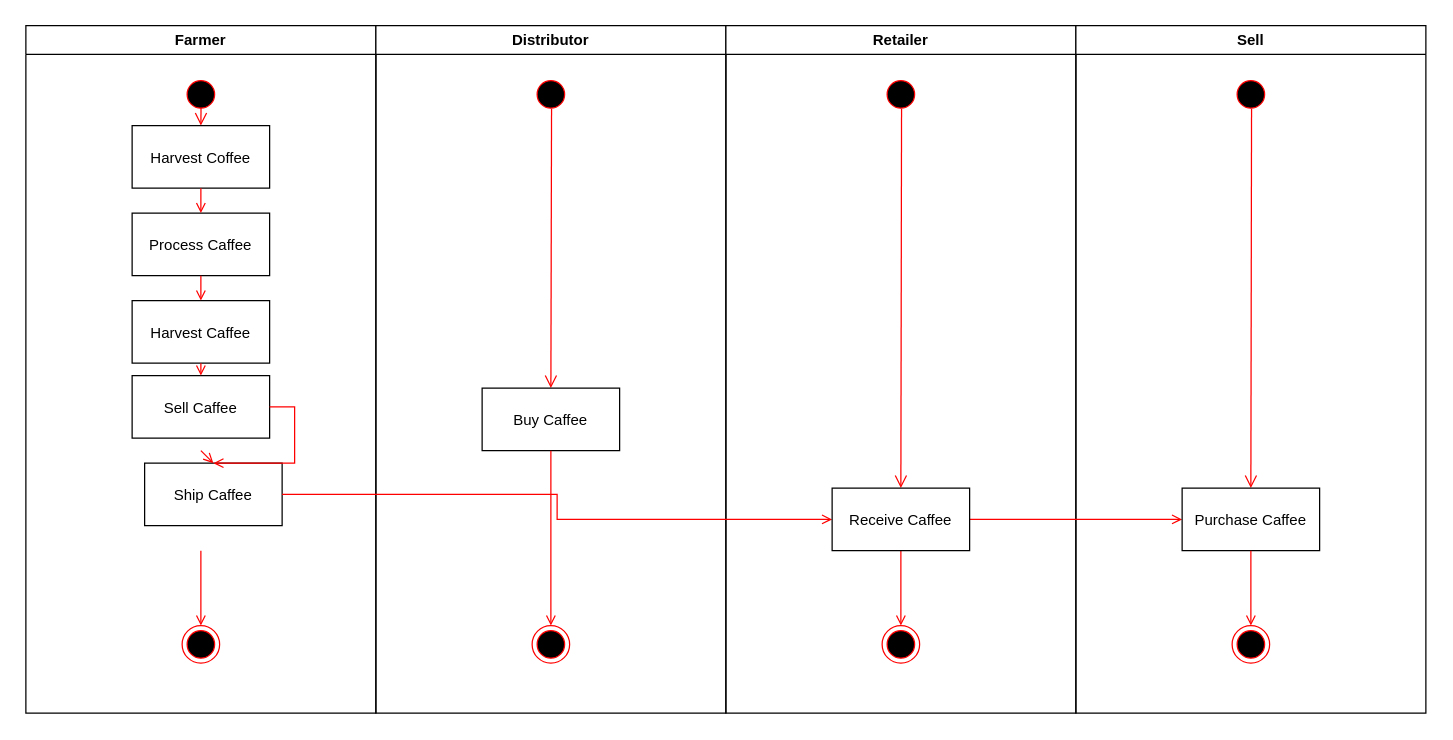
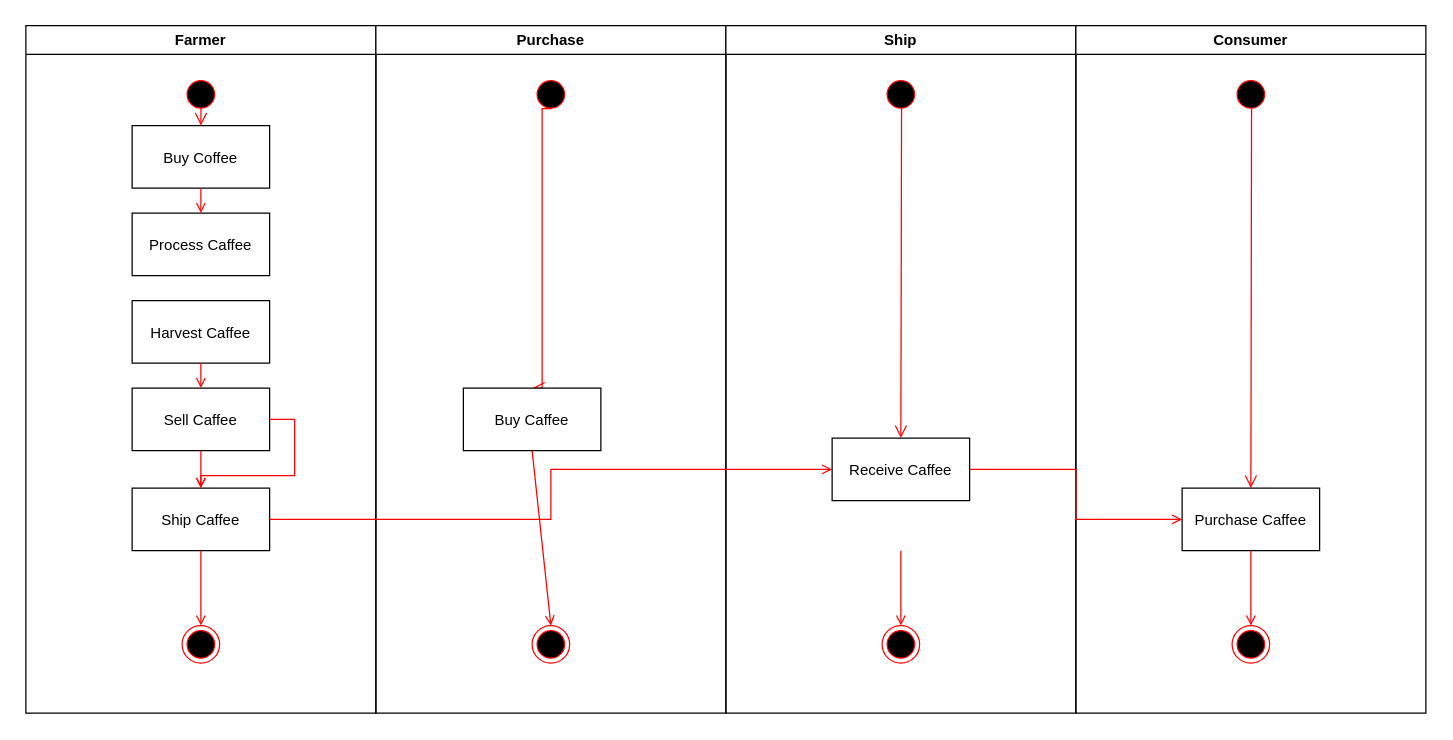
  <mxCell id="0" />
  <mxCell id="1" parent="0" />
  <mxCell id="2" value="Farmer" style="swimlane;whiteSpace=wrap" parent="1" vertex="1"><mxGeometry x="20" y="20" width="280" height="550" as="geometry" /></mxCell>
  <mxCell id="3" value="Process Caffee" style="fontStyle=0" parent="2" vertex="1"><mxGeometry x="85" y="150" width="110" height="50" as="geometry" /></mxCell>
  <mxCell id="4" value="" style="ellipse;shape=startState;fillColor=#000000;strokeColor=#ff0000;" parent="2" vertex="1"><mxGeometry x="125" y="40" width="30" height="30" as="geometry" /></mxCell>
  <mxCell id="5" value="" style="edgeStyle=elbowEdgeStyle;elbow=horizontal;verticalAlign=bottom;endArrow=open;endSize=8;strokeColor=#FF0000;endFill=1;rounded=0;exitX=0.504;exitY=0.856;exitDx=0;exitDy=0;exitPerimeter=0;" parent="2" source="4" target="6" edge="1"><mxGeometry x="125" y="40" as="geometry"><mxPoint x="140" y="110" as="targetPoint" /><mxPoint x="140" y="70" as="sourcePoint" /><Array as="points"><mxPoint x="140" y="70" /></Array></mxGeometry></mxCell>
- <mxCell id="6" value="Harvest Coffee" style="" parent="2" vertex="1"><mxGeometry x="85" y="80" width="110" height="50" as="geometry" /></mxCell>
+ <mxCell id="6" value="Buy Coffee" style="" parent="2" vertex="1"><mxGeometry x="85" y="80" width="110" height="50" as="geometry" /></mxCell>
  <mxCell id="7" value="" style="endArrow=open;strokeColor=#FF0000;endFill=1;rounded=0" parent="2" source="6" target="3" edge="1"><mxGeometry relative="1" as="geometry" /></mxCell>
  <mxCell id="8" value="Harvest Caffee" style="" parent="2" vertex="1"><mxGeometry x="85" y="220" width="110" height="50" as="geometry" /></mxCell>
- <mxCell id="9" value="" style="endArrow=open;strokeColor=#FF0000;endFill=1;rounded=0" parent="2" source="3" target="8" edge="1"><mxGeometry relative="1" as="geometry" /></mxCell>
- <mxCell id="10" value="Sell Caffee" style="" parent="2" vertex="1"><mxGeometry x="85" y="280" width="110" height="50" as="geometry" /></mxCell>
+ <mxCell id="10" value="Sell Caffee" style="" parent="2" vertex="1"><mxGeometry x="85" y="290" width="110" height="50" as="geometry" /></mxCell>
  <mxCell id="11" value="" style="endArrow=open;strokeColor=#FF0000;endFill=1;rounded=0;entryX=0.5;entryY=0;entryDx=0;entryDy=0;exitX=0.5;exitY=1;exitDx=0;exitDy=0;" parent="2" source="8" target="10" edge="1"><mxGeometry relative="1" as="geometry"><mxPoint x="150" y="210" as="sourcePoint" /><mxPoint x="200" y="240" as="targetPoint" /><Array as="points" /></mxGeometry></mxCell>
- <mxCell id="12" value="Ship Caffee" style="" parent="2" vertex="1"><mxGeometry x="95" y="350" width="110" height="50" as="geometry" /></mxCell>
+ <mxCell id="12" value="Ship Caffee" style="" parent="2" vertex="1"><mxGeometry x="85" y="370" width="110" height="50" as="geometry" /></mxCell>
  <mxCell id="13" value="" style="endArrow=open;strokeColor=#FF0000;endFill=1;rounded=0;entryX=0.5;entryY=0;entryDx=0;entryDy=0;" edge="1" parent="2" target="12"><mxGeometry relative="1" as="geometry"><mxPoint x="140" y="340" as="sourcePoint" /><mxPoint x="135" y="390" as="targetPoint" /><Array as="points" /></mxGeometry></mxCell>
  <mxCell id="14" value="" style="ellipse;html=1;shape=endState;fillColor=#000000;strokeColor=#ff0000;" vertex="1" parent="2"><mxGeometry x="125" y="480" width="30" height="30" as="geometry" /></mxCell>
  <mxCell id="15" value="" style="endArrow=open;html=1;strokeColor=#FF0000;entryX=0.5;entryY=0;entryDx=0;entryDy=0;endFill=0;" edge="1" parent="2"><mxGeometry width="50" height="50" relative="1" as="geometry"><mxPoint x="140" y="420" as="sourcePoint" /><mxPoint x="140" y="480" as="targetPoint" /></mxGeometry></mxCell>
- <mxCell id="16" value="Distributor" style="swimlane;whiteSpace=wrap;startSize=23;" parent="1" vertex="1"><mxGeometry x="300" y="20" width="280" height="550" as="geometry" /></mxCell>
+ <mxCell id="16" value="Purchase" style="swimlane;whiteSpace=wrap;startSize=23;" parent="1" vertex="1"><mxGeometry x="300" y="20" width="280" height="550" as="geometry" /></mxCell>
  <mxCell id="17" value="" style="ellipse;shape=startState;fillColor=#000000;strokeColor=#ff0000;" parent="16" vertex="1"><mxGeometry x="125" y="40" width="30" height="30" as="geometry" /></mxCell>
  <mxCell id="18" value="" style="edgeStyle=elbowEdgeStyle;elbow=horizontal;verticalAlign=bottom;endArrow=open;endSize=8;strokeColor=#FF0000;endFill=1;rounded=0;entryX=0.5;entryY=0;entryDx=0;entryDy=0;exitX=0.518;exitY=0.881;exitDx=0;exitDy=0;exitPerimeter=0;" parent="16" source="17" target="19" edge="1"><mxGeometry x="100" y="10" as="geometry"><mxPoint x="140.138" y="90.0" as="targetPoint" /></mxGeometry></mxCell>
- <mxCell id="19" value="Buy Caffee" style="" parent="16" vertex="1"><mxGeometry x="85" y="290" width="110" height="50" as="geometry" /></mxCell>
+ <mxCell id="19" value="Buy Caffee" style="" parent="16" vertex="1"><mxGeometry x="70" y="290" width="110" height="50" as="geometry" /></mxCell>
  <mxCell id="20" value="" style="ellipse;html=1;shape=endState;fillColor=#000000;strokeColor=#ff0000;" vertex="1" parent="16"><mxGeometry x="125" y="480" width="30" height="30" as="geometry" /></mxCell>
  <mxCell id="21" value="" style="endArrow=open;html=1;strokeColor=#FF0000;entryX=0.5;entryY=0;entryDx=0;entryDy=0;endFill=0;exitX=0.5;exitY=1;exitDx=0;exitDy=0;" edge="1" parent="16" source="19"><mxGeometry width="50" height="50" relative="1" as="geometry"><mxPoint x="140" y="420" as="sourcePoint" /><mxPoint x="140" y="480" as="targetPoint" /></mxGeometry></mxCell>
- <mxCell id="22" value="Retailer" style="swimlane;whiteSpace=wrap;startSize=23;" parent="1" vertex="1"><mxGeometry x="580" y="20" width="280" height="550" as="geometry" /></mxCell>
+ <mxCell id="22" value="Ship" style="swimlane;whiteSpace=wrap;startSize=23;" parent="1" vertex="1"><mxGeometry x="580" y="20" width="280" height="550" as="geometry" /></mxCell>
  <mxCell id="23" value="" style="ellipse;shape=startState;fillColor=#000000;strokeColor=#ff0000;" parent="22" vertex="1"><mxGeometry x="125" y="40" width="30" height="30" as="geometry" /></mxCell>
  <mxCell id="24" value="" style="ellipse;html=1;shape=endState;fillColor=#000000;strokeColor=#ff0000;" vertex="1" parent="22"><mxGeometry x="125" y="480" width="30" height="30" as="geometry" /></mxCell>
  <mxCell id="25" value="" style="endArrow=open;html=1;strokeColor=#FF0000;entryX=0.5;entryY=0;entryDx=0;entryDy=0;endFill=0;" edge="1" parent="22"><mxGeometry width="50" height="50" relative="1" as="geometry"><mxPoint x="140" y="420" as="sourcePoint" /><mxPoint x="140" y="480" as="targetPoint" /></mxGeometry></mxCell>
- <mxCell id="26" value="Sell" style="swimlane;whiteSpace=wrap;startSize=23;" parent="1" vertex="1"><mxGeometry x="860" y="20" width="280" height="550" as="geometry" /></mxCell>
+ <mxCell id="26" value="Consumer" style="swimlane;whiteSpace=wrap;startSize=23;" parent="1" vertex="1"><mxGeometry x="860" y="20" width="280" height="550" as="geometry" /></mxCell>
  <mxCell id="27" value="" style="ellipse;shape=startState;fillColor=#000000;strokeColor=#ff0000;" parent="26" vertex="1"><mxGeometry x="125" y="40" width="30" height="30" as="geometry" /></mxCell>
  <mxCell id="28" value="" style="ellipse;html=1;shape=endState;fillColor=#000000;strokeColor=#ff0000;" parent="26" vertex="1"><mxGeometry x="125" y="480" width="30" height="30" as="geometry" /></mxCell>
  <mxCell id="29" value="" style="edgeStyle=elbowEdgeStyle;elbow=horizontal;verticalAlign=bottom;endArrow=open;endSize=8;strokeColor=#FF0000;endFill=1;rounded=0;entryX=0.5;entryY=0;entryDx=0;entryDy=0;exitX=0.518;exitY=0.881;exitDx=0;exitDy=0;exitPerimeter=0;" parent="1" source="23" target="36" edge="1"><mxGeometry x="380" y="90" as="geometry"><mxPoint x="720" y="550" as="targetPoint" /></mxGeometry></mxCell>
  <mxCell id="30" style="edgeStyle=orthogonalEdgeStyle;rounded=0;orthogonalLoop=1;jettySize=auto;html=1;exitX=1;exitY=0.5;exitDx=0;exitDy=0;entryX=0;entryY=0.5;entryDx=0;entryDy=0;endArrow=open;endFill=0;strokeColor=#FF0000;" parent="1" source="36" target="34" edge="1"><mxGeometry relative="1" as="geometry"><mxPoint x="845" y="415" as="sourcePoint" /></mxGeometry></mxCell>
  <mxCell id="31" style="edgeStyle=orthogonalEdgeStyle;rounded=0;orthogonalLoop=1;jettySize=auto;html=1;exitX=1;exitY=0.5;exitDx=0;exitDy=0;endArrow=open;endFill=0;strokeColor=#FF0000;" parent="1" source="10" target="12" edge="1"><mxGeometry relative="1" as="geometry" /></mxCell>
  <mxCell id="32" style="edgeStyle=orthogonalEdgeStyle;rounded=0;orthogonalLoop=1;jettySize=auto;html=1;entryX=0;entryY=0.5;entryDx=0;entryDy=0;endArrow=open;endFill=0;strokeColor=#FF0000;" parent="1" source="12" target="36" edge="1"><mxGeometry relative="1" as="geometry"><mxPoint x="385" y="415" as="targetPoint" /></mxGeometry></mxCell>
  <mxCell id="33" value="" style="edgeStyle=elbowEdgeStyle;elbow=horizontal;verticalAlign=bottom;endArrow=open;endSize=8;strokeColor=#FF0000;endFill=1;rounded=0;entryX=0.5;entryY=0;entryDx=0;entryDy=0;exitX=0.518;exitY=0.881;exitDx=0;exitDy=0;exitPerimeter=0;" parent="1" source="27" target="34" edge="1"><mxGeometry x="660" y="170" as="geometry"><mxPoint x="695.138" y="240" as="targetPoint" /></mxGeometry></mxCell>
  <mxCell id="34" value="Purchase Caffee" style="" parent="1" vertex="1"><mxGeometry x="945" y="390" width="110" height="50" as="geometry" /></mxCell>
  <mxCell id="35" value="" style="endArrow=open;html=1;strokeColor=#FF0000;entryX=0.5;entryY=0;entryDx=0;entryDy=0;endFill=0;" parent="1" edge="1"><mxGeometry width="50" height="50" relative="1" as="geometry"><mxPoint x="1000" y="440" as="sourcePoint" /><mxPoint x="1000" y="500" as="targetPoint" /></mxGeometry></mxCell>
- <mxCell id="36" value="Receive Caffee" style="" vertex="1" parent="1"><mxGeometry x="665" y="390" width="110" height="50" as="geometry" /></mxCell>
+ <mxCell id="36" value="Receive Caffee" style="" vertex="1" parent="1"><mxGeometry x="665" y="350" width="110" height="50" as="geometry" /></mxCell>
